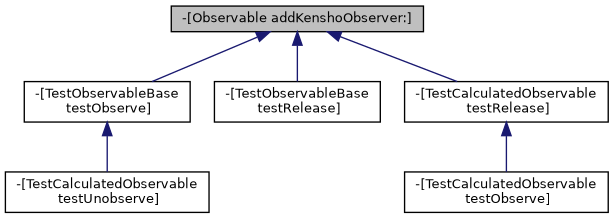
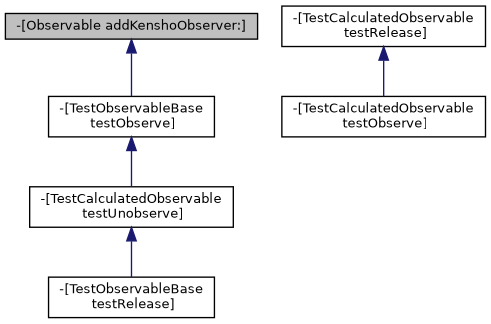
  digraph {
    rankdir=TB
    node [color=black fontname=Helvetica fontsize=10 shape=record]
    edge [color=midnightblue dir=back fontname=Helvetica fontsize=10 labelfontname=Helvetica labelfontsize=10 style=solid]
    n1 [fillcolor=grey75 fontcolor=black height=0.2 label="-[Observable addKenshoObserver:]" style=filled width=0.4]
    n2 [height=0.2 label="-[TestObservableBase\l testObserve]" width=0.4]
    n3 [height=0.2 label="-[TestObservableBase\l testRelease]" width=0.4]
    n4 [height=0.2 label="-[TestCalculatedObservable\l testRelease]" width=0.4]
    n5 [height=0.2 label="-[TestCalculatedObservable\l testObserve]" width=0.4]
    n6 [height=0.2 label="-[TestCalculatedObservable\l testUnobserve]" width=0.4]
    n1 -> n2
-   n1 -> n3
-   n1 -> n4
+   n6 -> n3
    n2 -> n6
    n4 -> n5
  }
